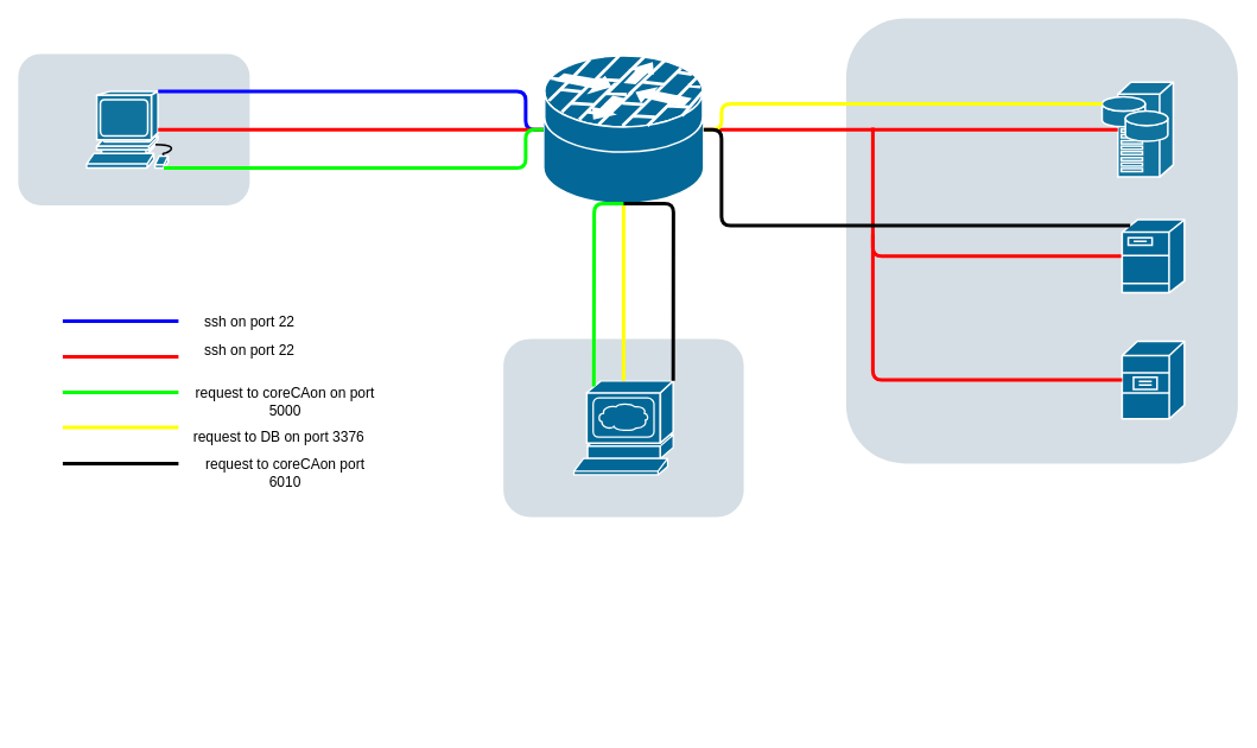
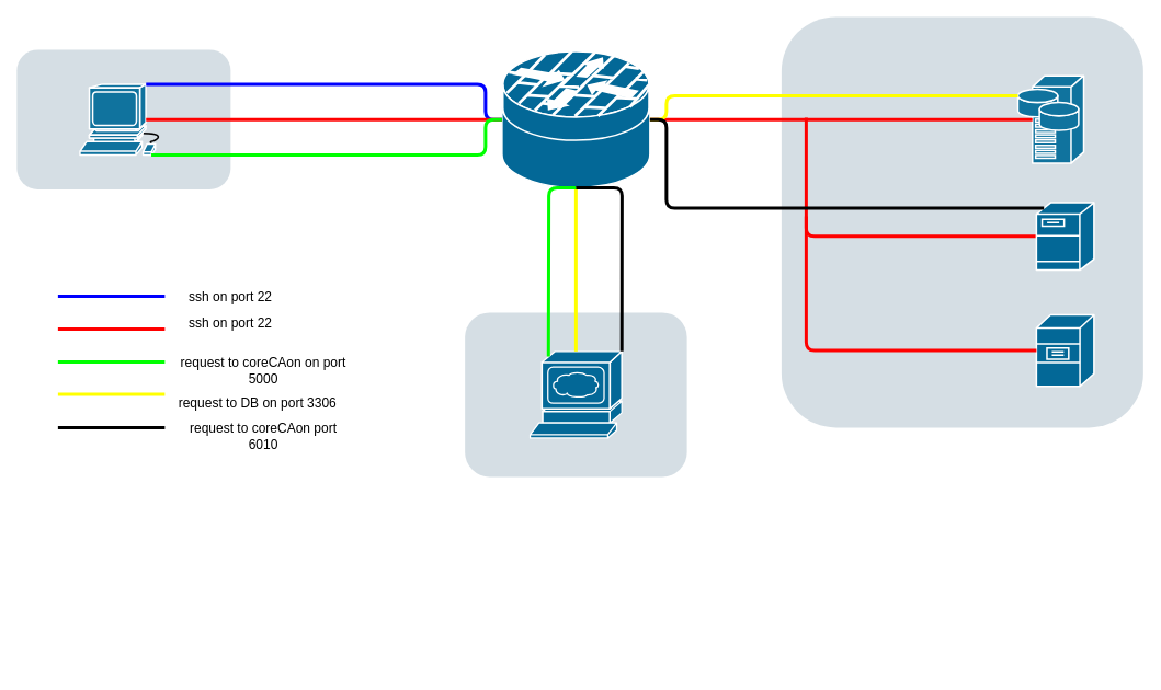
  <mxCell id="0" />
  <mxCell id="1" parent="0" />
  <mxCell id="2" value="" style="rounded=1;whiteSpace=wrap;html=1;strokeColor=none;fillColor=#BAC8D3;fontSize=24;fontColor=#23445D;align=center;opacity=60;" parent="1" vertex="1"><mxGeometry x="565" y="380" width="270" height="200" as="geometry" /></mxCell>
  <mxCell id="3" value="" style="rounded=1;whiteSpace=wrap;html=1;strokeColor=none;fillColor=#BAC8D3;fontSize=24;fontColor=#23445D;align=center;opacity=60;" parent="1" vertex="1"><mxGeometry x="20" y="60" width="260" height="170" as="geometry" /></mxCell>
  <mxCell id="4" value="" style="rounded=1;whiteSpace=wrap;html=1;strokeColor=none;fillColor=#BAC8D3;fontSize=24;fontColor=#23445D;align=center;opacity=60;" parent="1" vertex="1"><mxGeometry x="950" y="20" width="440" height="500" as="geometry" /></mxCell>
  <mxCell id="5" value="" style="shape=mxgraph.cisco.computers_and_peripherals.workstation;html=1;dashed=0;fillColor=#10739E;strokeColor=#ffffff;strokeWidth=2;verticalLabelPosition=bottom;verticalAlign=top;fontFamily=Helvetica;fontSize=36;fontColor=#FFB366" parent="1" vertex="1"><mxGeometry x="96.75" y="102" width="106.5" height="86" as="geometry" /></mxCell>
  <mxCell id="6" value="" style="shape=mxgraph.cisco.servers.storage_server;html=1;dashed=0;fillColor=#10739E;strokeColor=#ffffff;strokeWidth=2;verticalLabelPosition=bottom;verticalAlign=top;fontFamily=Helvetica;fontSize=36;fontColor=#FFB366" parent="1" vertex="1"><mxGeometry x="1237.5" y="91.75" width="80" height="106.5" as="geometry" /></mxCell>
  <mxCell id="7" value="" style="shape=mxgraph.cisco.security.router_firewall;html=1;pointerEvents=1;dashed=0;fillColor=#036897;strokeColor=#ffffff;strokeWidth=2;verticalLabelPosition=bottom;verticalAlign=top;align=center;outlineConnect=0;" parent="1" vertex="1"><mxGeometry x="610" y="62" width="180" height="166" as="geometry" /></mxCell>
  <mxCell id="8" value="" style="edgeStyle=elbowEdgeStyle;elbow=horizontal;endArrow=none;html=1;endFill=0;strokeWidth=4;rounded=1;entryX=0.22;entryY=0.5;entryDx=0;entryDy=0;entryPerimeter=0;fontColor=#FF0000;fillColor=#e51400;exitX=1;exitY=0.5;exitDx=0;exitDy=0;exitPerimeter=0;strokeColor=#FF0000;" parent="1" source="7" target="6" edge="1"><mxGeometry width="100" height="100" relative="1" as="geometry"><mxPoint x="870" y="107" as="sourcePoint" /><mxPoint x="1320" y="170" as="targetPoint" /><Array as="points"><mxPoint x="1070" y="110" /><mxPoint x="910" y="107" /><mxPoint x="1070" y="90" /></Array></mxGeometry></mxCell>
  <mxCell id="9" value="" style="edgeStyle=elbowEdgeStyle;elbow=horizontal;endArrow=none;html=1;endFill=0;strokeWidth=4;rounded=1;fontColor=#FF0000;fillColor=#6a00ff;entryX=0;entryY=0.5;entryDx=0;entryDy=0;entryPerimeter=0;exitX=0.755;exitY=0;exitDx=0;exitDy=0;strokeColor=#0000ff;exitPerimeter=0;" parent="1" source="5" target="7" edge="1"><mxGeometry width="100" height="100" relative="1" as="geometry"><mxPoint x="277" y="90" as="sourcePoint" /><mxPoint x="680" y="114" as="targetPoint" /><Array as="points"><mxPoint x="590" y="100" /><mxPoint x="277" y="103.6" /></Array></mxGeometry></mxCell>
  <mxCell id="10" value="" style="shape=mxgraph.cisco.servers.www_server;html=1;pointerEvents=1;dashed=0;fillColor=#036897;strokeColor=#ffffff;strokeWidth=2;verticalLabelPosition=bottom;verticalAlign=top;align=center;outlineConnect=0;fontColor=#FF0000;" parent="1" vertex="1"><mxGeometry x="644.25" y="427.25" width="111.5" height="105.5" as="geometry" /></mxCell>
  <mxCell id="11" value="" style="edgeStyle=elbowEdgeStyle;elbow=horizontal;endArrow=none;html=1;endFill=0;strokeWidth=4;rounded=1;fontColor=#FF0000;fillColor=#e51400;entryX=0;entryY=0.5;entryDx=0;entryDy=0;entryPerimeter=0;strokeColor=#FF0000;" parent="1" target="15" edge="1"><mxGeometry width="100" height="100" relative="1" as="geometry"><mxPoint x="980" y="142.75" as="sourcePoint" /><mxPoint x="1230" y="292.75" as="targetPoint" /><Array as="points"><mxPoint x="980" y="202.75" /></Array></mxGeometry></mxCell>
  <mxCell id="12" value="" style="edgeStyle=elbowEdgeStyle;elbow=horizontal;endArrow=none;html=1;endFill=0;strokeWidth=4;rounded=1;fontColor=#FF0000;fillColor=#e51400;exitX=0.755;exitY=0.5;exitDx=0;exitDy=0;entryX=0;entryY=0.5;entryDx=0;entryDy=0;entryPerimeter=0;strokeColor=#FF0000;exitPerimeter=0;" parent="1" source="5" target="7" edge="1"><mxGeometry width="100" height="100" relative="1" as="geometry"><mxPoint x="287" y="149.998" as="sourcePoint" /><mxPoint x="590" y="140" as="targetPoint" /><Array as="points"><mxPoint x="500" y="145" /></Array></mxGeometry></mxCell>
  <mxCell id="13" value="" style="edgeStyle=elbowEdgeStyle;elbow=horizontal;endArrow=none;html=1;endFill=0;strokeWidth=4;rounded=1;fontColor=#FF0000;fillColor=#e3c800;exitX=0.815;exitY=1;exitDx=0;exitDy=0;entryX=0;entryY=0.5;entryDx=0;entryDy=0;entryPerimeter=0;strokeColor=#00ff00;exitPerimeter=0;" parent="1" source="5" target="7" edge="1"><mxGeometry width="100" height="100" relative="1" as="geometry"><mxPoint x="290" y="155" as="sourcePoint" /><mxPoint y="155" as="targetPoint" x="690" /><Array as="points"><mxPoint x="590" y="180" /></Array></mxGeometry></mxCell>
  <mxCell id="14" value="" style="edgeStyle=elbowEdgeStyle;elbow=horizontal;endArrow=none;html=1;endFill=0;strokeWidth=4;rounded=1;fontColor=#FF0000;fillColor=#cdeb8b;entryX=0.5;entryY=1;entryDx=0;entryDy=0;entryPerimeter=0;exitX=0.5;exitY=0;exitDx=0;exitDy=0;exitPerimeter=0;strokeColor=#FFFF00;" parent="1" source="10" target="7" edge="1"><mxGeometry width="100" height="100" relative="1" as="geometry"><mxPoint x="700" y="434" as="sourcePoint" /><mxPoint y="290" as="targetPoint" x="690" /><Array as="points"><mxPoint x="700" y="350" /><mxPoint x="670" y="310" /><mxPoint x="660" y="330" /><mxPoint x="700" y="340" /><mxPoint x="720" y="350" /></Array></mxGeometry></mxCell>
  <mxCell id="15" value="" style="shape=mxgraph.cisco.servers.fileserver;html=1;pointerEvents=1;dashed=0;fillColor=#036897;strokeColor=#ffffff;strokeWidth=2;verticalLabelPosition=bottom;verticalAlign=top;align=center;outlineConnect=0;fontColor=#FF0000;" parent="1" vertex="1"><mxGeometry x="1260" y="246.25" width="70" height="82" as="geometry" /></mxCell>
  <mxCell id="16" value="" style="shape=mxgraph.cisco.servers.file_server;html=1;pointerEvents=1;dashed=0;fillColor=#036897;strokeColor=#ffffff;strokeWidth=2;verticalLabelPosition=bottom;verticalAlign=top;align=center;outlineConnect=0;fontColor=#FF0000;" parent="1" vertex="1"><mxGeometry x="1260" y="382.75" width="70" height="87" as="geometry" /></mxCell>
  <mxCell id="17" value="" style="edgeStyle=elbowEdgeStyle;elbow=horizontal;endArrow=none;html=1;endFill=0;strokeWidth=4;rounded=1;fontColor=#FF0000;fillColor=#e51400;entryX=0;entryY=0.5;entryDx=0;entryDy=0;entryPerimeter=0;strokeColor=#FF0000;" parent="1" target="16" edge="1"><mxGeometry width="100" height="100" relative="1" as="geometry"><mxPoint x="980" y="262.75" as="sourcePoint" /><mxPoint x="1260" y="452.25" as="targetPoint" /><Array as="points"><mxPoint x="980" y="367.75" /></Array></mxGeometry></mxCell>
  <mxCell id="18" value="" style="edgeStyle=elbowEdgeStyle;elbow=horizontal;endArrow=none;html=1;endFill=0;strokeWidth=4;rounded=1;fontColor=#FF0000;fillColor=#e3c800;entryX=0.5;entryY=1;entryDx=0;entryDy=0;entryPerimeter=0;exitX=0.2;exitY=0.06;exitDx=0;exitDy=0;exitPerimeter=0;strokeColor=#00FF00;" parent="1" source="10" target="7" edge="1"><mxGeometry width="100" height="100" relative="1" as="geometry"><mxPoint x="420" y="429.25" as="sourcePoint" /><mxPoint x="420" y="230" as="targetPoint" /><Array as="points"><mxPoint x="667" y="280" /><mxPoint x="660" y="300" /><mxPoint x="630" y="330" /><mxPoint x="390" y="312" /><mxPoint x="380" y="332" /><mxPoint x="420" y="342" /><mxPoint x="440" y="352" /></Array></mxGeometry></mxCell>
  <mxCell id="19" value="" style="edgeStyle=elbowEdgeStyle;elbow=horizontal;endArrow=none;html=1;endFill=0;strokeWidth=4;rounded=1;fontColor=#FF0000;fillColor=#cdeb8b;entryX=1;entryY=0.5;entryDx=0;entryDy=0;entryPerimeter=0;exitX=0;exitY=0.23;exitDx=0;exitDy=0;exitPerimeter=0;strokeColor=#FFFF00;" parent="1" source="6" target="7" edge="1"><mxGeometry width="100" height="100" relative="1" as="geometry"><mxPoint x="950" y="80" as="sourcePoint" /><mxPoint x="830" y="170" as="targetPoint" /><Array as="points"><mxPoint x="810" y="107" /><mxPoint x="830" y="292" /><mxPoint x="800" y="252" /><mxPoint x="790" y="272" /><mxPoint x="830" y="282" /><mxPoint x="850" y="292" /></Array></mxGeometry></mxCell>
  <mxCell id="20" value="" style="edgeStyle=elbowEdgeStyle;elbow=horizontal;endArrow=none;html=1;endFill=0;strokeWidth=4;rounded=1;fontColor=#FF0000;entryX=1;entryY=0.5;entryDx=0;entryDy=0;entryPerimeter=0;exitX=0.13;exitY=0.08;exitDx=0;exitDy=0;exitPerimeter=0;" parent="1" source="15" target="7" edge="1"><mxGeometry width="100" height="100" relative="1" as="geometry"><mxPoint x="1327.5" y="228.005" as="sourcePoint" /><mxPoint x="790" y="295.01" as="targetPoint" /><Array as="points"><mxPoint x="810" y="180" /><mxPoint x="830" y="442.01" /><mxPoint x="800" y="402.01" /><mxPoint x="790" y="422.01" /><mxPoint x="830" y="432.01" /><mxPoint x="850" y="442.01" /></Array></mxGeometry></mxCell>
  <mxCell id="21" value="" style="edgeStyle=elbowEdgeStyle;elbow=horizontal;endArrow=none;html=1;endFill=0;strokeWidth=4;rounded=1;fontColor=#FF0000;fillColor=#e3c800;entryX=0.5;entryY=1;entryDx=0;entryDy=0;entryPerimeter=0;exitX=1;exitY=0;exitDx=0;exitDy=0;exitPerimeter=0;" parent="1" source="10" target="7" edge="1"><mxGeometry width="100" height="100" relative="1" as="geometry"><mxPoint x="770" y="427.25" as="sourcePoint" /><mxPoint x="803.45" y="221.67" as="targetPoint" /><Array as="points"><mxPoint x="756" y="330" /><mxPoint x="763.45" y="293.67" /><mxPoint x="733.45" y="323.67" /><mxPoint x="493.45" y="305.67" /><mxPoint x="483.45" y="325.67" /><mxPoint x="523.45" y="335.67" /><mxPoint x="543.45" y="345.67" /></Array></mxGeometry></mxCell>
  <mxCell id="22" value="" style="edgeStyle=elbowEdgeStyle;elbow=horizontal;endArrow=none;html=1;endFill=0;strokeWidth=4;rounded=1;fontColor=#FF0000;fillColor=#6a00ff;exitX=0.755;exitY=0;exitDx=0;exitDy=0;strokeColor=#0000ff;exitPerimeter=0;" edge="1" parent="1"><mxGeometry width="100" height="100" relative="1" as="geometry"><mxPoint x="69.998" y="360" as="sourcePoint" /><mxPoint x="200" y="360" as="targetPoint" /><Array as="points"><mxPoint x="200" y="360" /><mxPoint x="169.84" y="361.6" /></Array></mxGeometry></mxCell>
  <mxCell id="23" value="" style="edgeStyle=elbowEdgeStyle;elbow=horizontal;endArrow=none;html=1;endFill=0;strokeWidth=4;rounded=1;fontColor=#FF0000;fillColor=#e51400;exitX=0.755;exitY=0.5;exitDx=0;exitDy=0;strokeColor=#FF0000;exitPerimeter=0;" edge="1" parent="1"><mxGeometry width="100" height="100" relative="1" as="geometry"><mxPoint x="69.998" y="400" as="sourcePoint" /><mxPoint x="200" y="400" as="targetPoint" /><Array as="points" /></mxGeometry></mxCell>
  <mxCell id="24" value="" style="edgeStyle=elbowEdgeStyle;elbow=horizontal;endArrow=none;html=1;endFill=0;strokeWidth=4;rounded=1;fontColor=#FF0000;fillColor=#e3c800;exitX=0.815;exitY=1;exitDx=0;exitDy=0;strokeColor=#00ff00;exitPerimeter=0;" edge="1" parent="1"><mxGeometry width="100" height="100" relative="1" as="geometry"><mxPoint x="69.997" y="440.25" as="sourcePoint" /><mxPoint x="200" y="440" as="targetPoint" /><Array as="points" /></mxGeometry></mxCell>
  <mxCell id="25" value="" style="edgeStyle=elbowEdgeStyle;elbow=horizontal;endArrow=none;html=1;endFill=0;strokeWidth=4;rounded=1;fontColor=#FF0000;fillColor=#cdeb8b;entryX=0.5;entryY=1;entryDx=0;entryDy=0;entryPerimeter=0;strokeColor=#FFFF00;" edge="1" parent="1"><mxGeometry width="100" height="100" relative="1" as="geometry"><mxPoint x="200" y="479.66" as="sourcePoint" /><mxPoint x="70" y="479.41" as="targetPoint" /><Array as="points"><mxPoint x="70" y="601.41" /><mxPoint x="40" y="561.41" /><mxPoint x="30" y="581.41" /><mxPoint x="70" y="591.41" /><mxPoint x="90" y="601.41" /></Array></mxGeometry></mxCell>
  <mxCell id="26" value="" style="edgeStyle=elbowEdgeStyle;elbow=horizontal;endArrow=none;html=1;endFill=0;strokeWidth=4;rounded=1;fontColor=#FF0000;entryX=1;entryY=0.5;entryDx=0;entryDy=0;entryPerimeter=0;" edge="1" parent="1"><mxGeometry width="100" height="100" relative="1" as="geometry"><mxPoint x="200" y="520" as="sourcePoint" /><mxPoint x="70" y="520" as="targetPoint" /><Array as="points"><mxPoint x="90" y="555" /><mxPoint x="110" y="817.01" /><mxPoint x="80" y="777.01" /><mxPoint x="70" y="797.01" /><mxPoint x="110" y="807.01" /><mxPoint x="130" y="817.01" /></Array></mxGeometry></mxCell>
  <mxCell id="27" value="&lt;font style=&quot;font-size: 16px&quot;&gt;ssh on port 22&lt;/font&gt;" style="text;html=1;strokeColor=none;fillColor=none;align=center;verticalAlign=middle;whiteSpace=wrap;rounded=0;" vertex="1" parent="1"><mxGeometry x="220" y="350" width="120" height="20" as="geometry" /></mxCell>
  <mxCell id="28" value="&lt;font style=&quot;font-size: 16px&quot;&gt;ssh on port 22&lt;/font&gt;" style="text;html=1;strokeColor=none;fillColor=none;align=center;verticalAlign=middle;whiteSpace=wrap;rounded=0;" vertex="1" parent="1"><mxGeometry x="220" y="382.75" width="120" height="20" as="geometry" /></mxCell>
  <mxCell id="29" value="&lt;font style=&quot;font-size: 16px&quot;&gt;request to coreCAon on port 5000&lt;/font&gt;" style="text;html=1;strokeColor=none;fillColor=none;align=center;verticalAlign=middle;whiteSpace=wrap;rounded=0;" vertex="1" parent="1"><mxGeometry x="210" y="440" width="220" height="20" as="geometry" /></mxCell>
- <mxCell id="30" value="&lt;font style=&quot;font-size: 16px&quot;&gt;request to DB on port 3376&lt;/font&gt;" style="text;html=1;strokeColor=none;fillColor=none;align=center;verticalAlign=middle;whiteSpace=wrap;rounded=0;" vertex="1" parent="1"><mxGeometry x="203.25" y="480" width="220" height="20" as="geometry" /></mxCell>
+ <mxCell id="30" value="&lt;font style=&quot;font-size: 16px&quot;&gt;request to DB on port 3306&lt;/font&gt;" style="text;html=1;strokeColor=none;fillColor=none;align=center;verticalAlign=middle;whiteSpace=wrap;rounded=0;" vertex="1" parent="1"><mxGeometry x="203.25" y="480" width="220" height="20" as="geometry" /></mxCell>
  <mxCell id="31" value="&lt;div style=&quot;font-size: 16px&quot;&gt;&lt;font style=&quot;font-size: 16px&quot;&gt;request to coreCAon port 6010&lt;/font&gt;&lt;/div&gt;" style="text;html=1;strokeColor=none;fillColor=none;align=center;verticalAlign=middle;whiteSpace=wrap;rounded=0;" vertex="1" parent="1"><mxGeometry x="210" y="520" width="220" height="20" as="geometry" /></mxCell>
